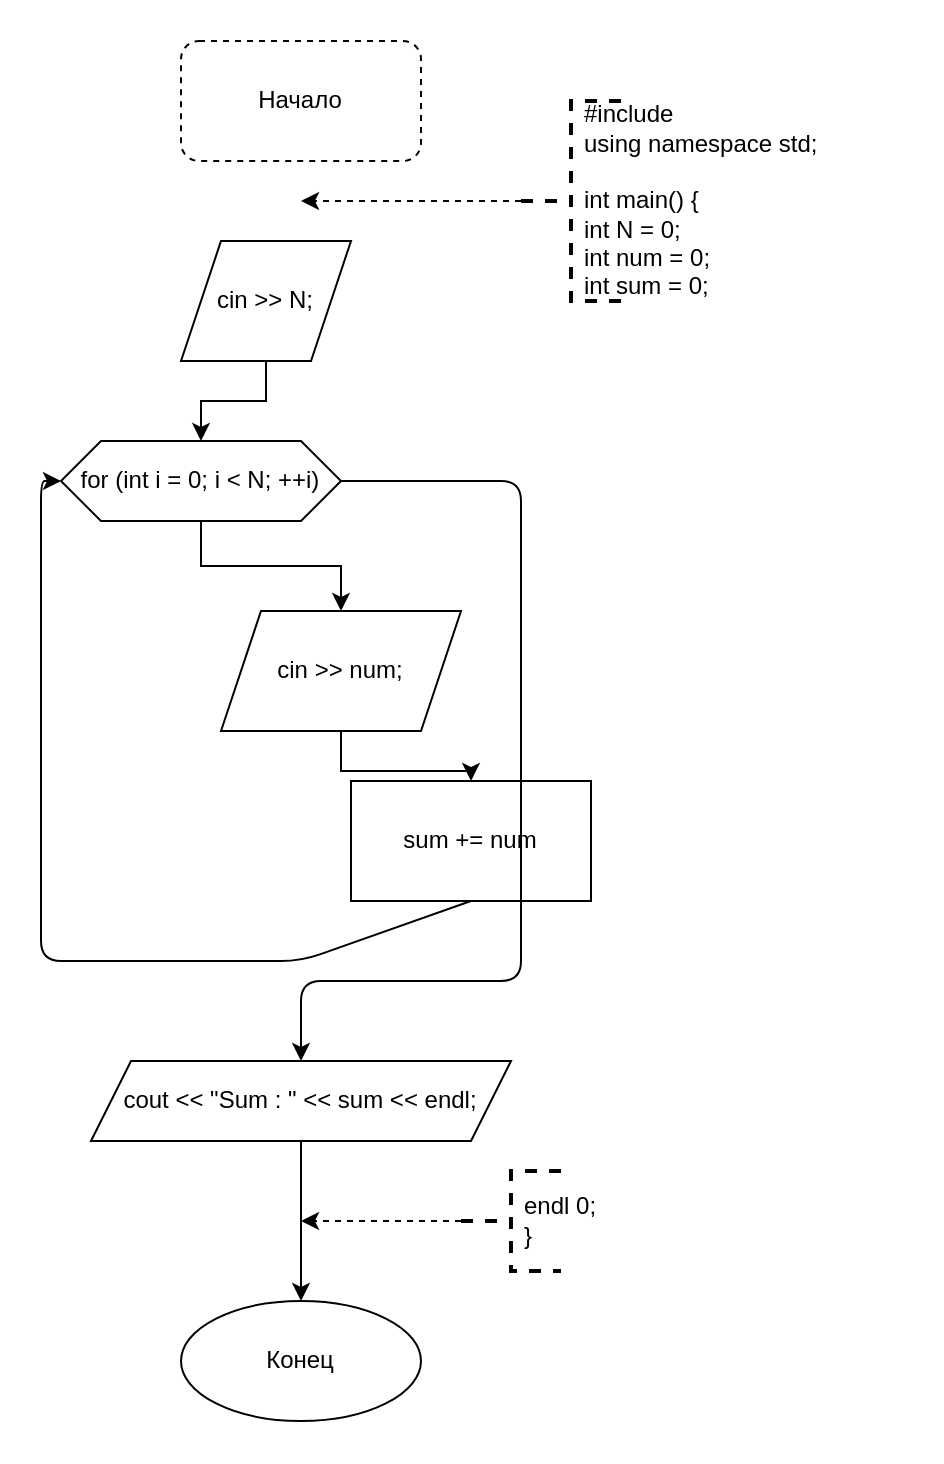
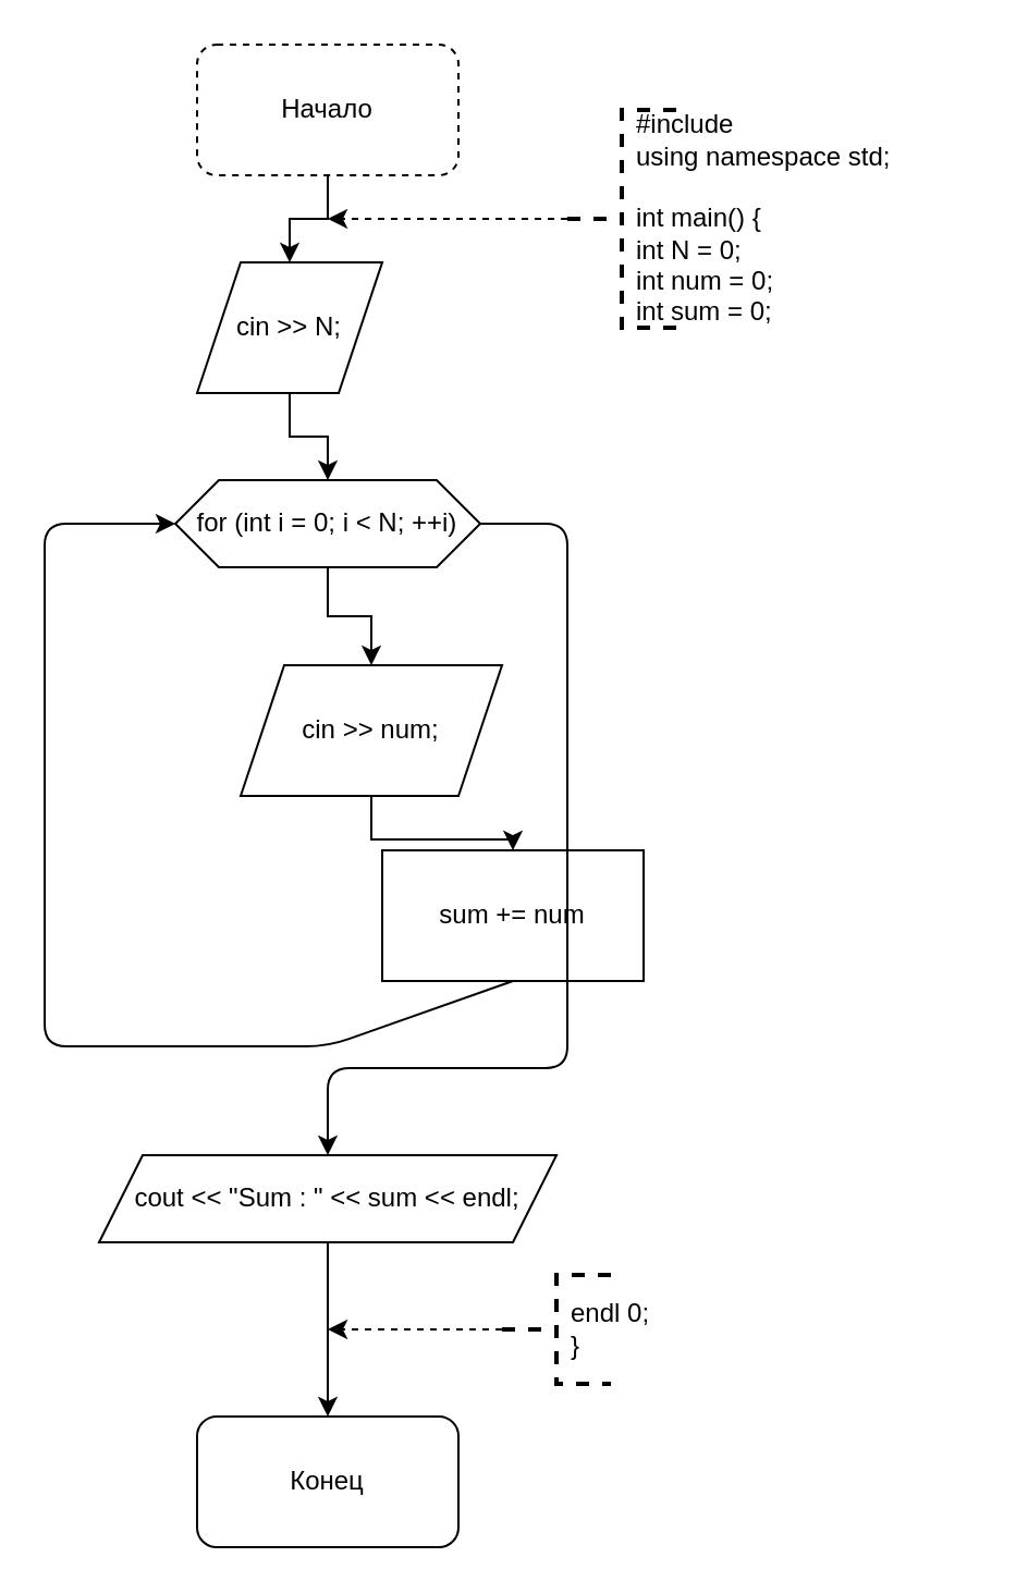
  <mxCell id="0" />
  <mxCell id="1" parent="0" />
+ <mxCell id="2" style="edgeStyle=orthogonalEdgeStyle;rounded=0;orthogonalLoop=1;jettySize=auto;html=1;entryX=0.5;entryY=0;entryDx=0;entryDy=0;" edge="1" parent="1" source="3" target="5"><mxGeometry relative="1" as="geometry" /></mxCell>
  <mxCell id="3" value="Начало" style="rounded=1;whiteSpace=wrap;html=1;dashed=1;" vertex="1" parent="1"><mxGeometry x="90" y="20" width="120" height="60" as="geometry" /></mxCell>
  <mxCell id="4" style="edgeStyle=orthogonalEdgeStyle;rounded=0;orthogonalLoop=1;jettySize=auto;html=1;entryX=0.5;entryY=0;entryDx=0;entryDy=0;" edge="1" parent="1" source="5" target="7"><mxGeometry relative="1" as="geometry" /></mxCell>
  <mxCell id="5" value="cin &amp;gt;&amp;gt; N;" style="shape=parallelogram;perimeter=parallelogramPerimeter;whiteSpace=wrap;html=1;fixedSize=1;" vertex="1" parent="1"><mxGeometry x="90" y="120" width="85" height="60" as="geometry" /></mxCell>
  <mxCell id="6" style="edgeStyle=orthogonalEdgeStyle;rounded=0;orthogonalLoop=1;jettySize=auto;html=1;entryX=0.5;entryY=0;entryDx=0;entryDy=0;" edge="1" parent="1" source="7" target="9"><mxGeometry relative="1" as="geometry" /></mxCell>
- <mxCell id="7" value="for (int i = 0; i &amp;lt; N; ++i)" style="shape=hexagon;perimeter=hexagonPerimeter2;whiteSpace=wrap;html=1;fixedSize=1;" vertex="1" parent="1"><mxGeometry x="30" y="220" width="140" height="40" as="geometry" /></mxCell>
+ <mxCell id="7" value="for (int i = 0; i &amp;lt; N; ++i)" style="shape=hexagon;perimeter=hexagonPerimeter2;whiteSpace=wrap;html=1;fixedSize=1;" vertex="1" parent="1"><mxGeometry x="80" y="220" width="140" height="40" as="geometry" /></mxCell>
  <mxCell id="8" style="edgeStyle=orthogonalEdgeStyle;rounded=0;orthogonalLoop=1;jettySize=auto;html=1;entryX=0.5;entryY=0;entryDx=0;entryDy=0;" edge="1" parent="1" source="9" target="10"><mxGeometry relative="1" as="geometry" /></mxCell>
  <mxCell id="9" value="cin &amp;gt;&amp;gt; num;" style="shape=parallelogram;perimeter=parallelogramPerimeter;whiteSpace=wrap;html=1;fixedSize=1;" vertex="1" parent="1"><mxGeometry x="110" y="305" width="120" height="60" as="geometry" /></mxCell>
  <mxCell id="10" value="sum += num" style="rounded=0;whiteSpace=wrap;html=1;" vertex="1" parent="1"><mxGeometry x="175" y="390" width="120" height="60" as="geometry" /></mxCell>
  <mxCell id="11" style="edgeStyle=orthogonalEdgeStyle;rounded=0;orthogonalLoop=1;jettySize=auto;html=1;" edge="1" parent="1" source="12" target="15"><mxGeometry relative="1" as="geometry" /></mxCell>
  <mxCell id="12" value="cout &amp;lt;&amp;lt; &quot;Sum : &quot; &amp;lt;&amp;lt; sum &amp;lt;&amp;lt; endl;" style="shape=parallelogram;perimeter=parallelogramPerimeter;whiteSpace=wrap;html=1;fixedSize=1;" vertex="1" parent="1"><mxGeometry x="45" y="530" width="210" height="40" as="geometry" /></mxCell>
  <mxCell id="13" value="" style="endArrow=classic;html=1;exitX=0.5;exitY=1;exitDx=0;exitDy=0;entryX=0;entryY=0.5;entryDx=0;entryDy=0;" edge="1" parent="1" source="10" target="7"><mxGeometry width="50" height="50" relative="1" as="geometry"><mxPoint x="140" y="320" as="sourcePoint" /><mxPoint x="190" y="270" as="targetPoint" /><Array as="points"><mxPoint x="150" y="480" /><mxPoint x="20" y="480" /><mxPoint x="20" y="240" /></Array></mxGeometry></mxCell>
  <mxCell id="14" value="" style="endArrow=classic;html=1;exitX=1;exitY=0.5;exitDx=0;exitDy=0;entryX=0.5;entryY=0;entryDx=0;entryDy=0;" edge="1" parent="1" source="7" target="12"><mxGeometry width="50" height="50" relative="1" as="geometry"><mxPoint x="140" y="320" as="sourcePoint" /><mxPoint x="190" y="270" as="targetPoint" /><Array as="points"><mxPoint x="260" y="240" /><mxPoint x="260" y="490" /><mxPoint x="150" y="490" /></Array></mxGeometry></mxCell>
- <mxCell id="15" value="Конец" style="ellipse;whiteSpace=wrap;html=1;" vertex="1" parent="1"><mxGeometry x="90" y="650" width="120" height="60" as="geometry" /></mxCell>
+ <mxCell id="15" value="Конец" style="rounded=1;whiteSpace=wrap;html=1;" vertex="1" parent="1"><mxGeometry x="90" y="650" width="120" height="60" as="geometry" /></mxCell>
  <mxCell id="16" style="edgeStyle=orthogonalEdgeStyle;rounded=0;orthogonalLoop=1;jettySize=auto;html=1;dashed=1;" edge="1" parent="1" source="17"><mxGeometry relative="1" as="geometry"><mxPoint x="150" y="100" as="targetPoint" /></mxGeometry></mxCell>
  <mxCell id="17" value="" style="strokeWidth=2;html=1;shape=mxgraph.flowchart.annotation_2;align=left;labelPosition=right;pointerEvents=1;dashed=1;" vertex="1" parent="1"><mxGeometry x="260" y="50" width="50" height="100" as="geometry" /></mxCell>
  <mxCell id="18" value="#include&amp;nbsp;&lt;br&gt;using namespace std;&lt;br&gt;&lt;br&gt;int main() {&lt;br&gt;int N = 0;&lt;br&gt;int num = 0;&lt;br&gt;int sum = 0;" style="text;html=1;strokeColor=none;fillColor=none;align=left;verticalAlign=middle;whiteSpace=wrap;rounded=0;dashed=1;" vertex="1" parent="1"><mxGeometry x="290" y="60" width="160" height="80" as="geometry" /></mxCell>
  <mxCell id="19" style="edgeStyle=orthogonalEdgeStyle;rounded=0;orthogonalLoop=1;jettySize=auto;html=1;dashed=1;" edge="1" parent="1" source="20"><mxGeometry relative="1" as="geometry"><mxPoint x="150" y="610" as="targetPoint" /></mxGeometry></mxCell>
  <mxCell id="20" value="" style="strokeWidth=2;html=1;shape=mxgraph.flowchart.annotation_2;align=left;labelPosition=right;pointerEvents=1;dashed=1;" vertex="1" parent="1"><mxGeometry x="230" y="585" width="50" height="50" as="geometry" /></mxCell>
  <mxCell id="21" value="endl 0;&lt;br&gt;}" style="text;html=1;strokeColor=none;fillColor=none;align=left;verticalAlign=middle;whiteSpace=wrap;rounded=0;dashed=1;" vertex="1" parent="1"><mxGeometry x="260" y="590" width="90" height="40" as="geometry" /></mxCell>
